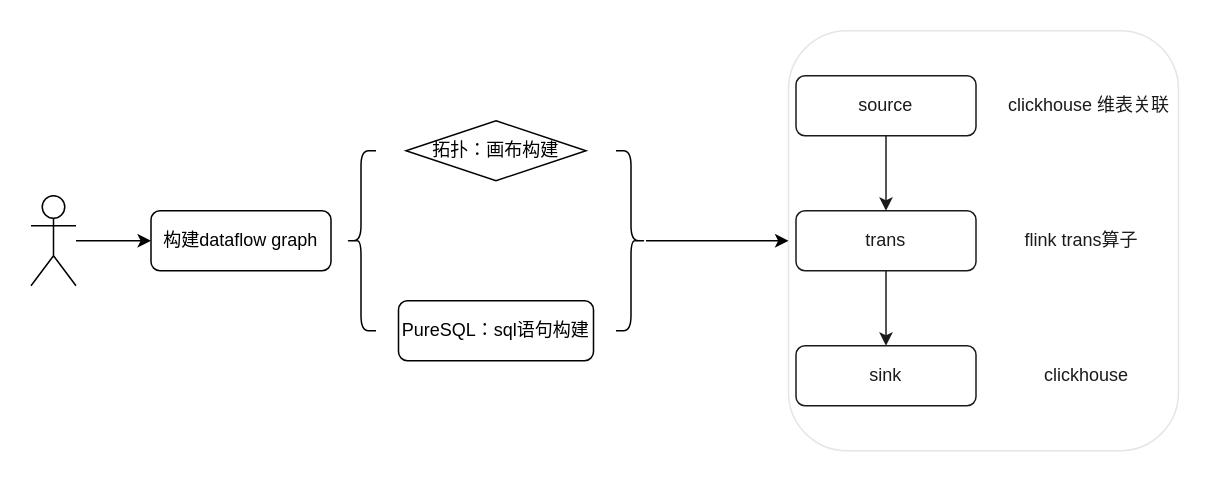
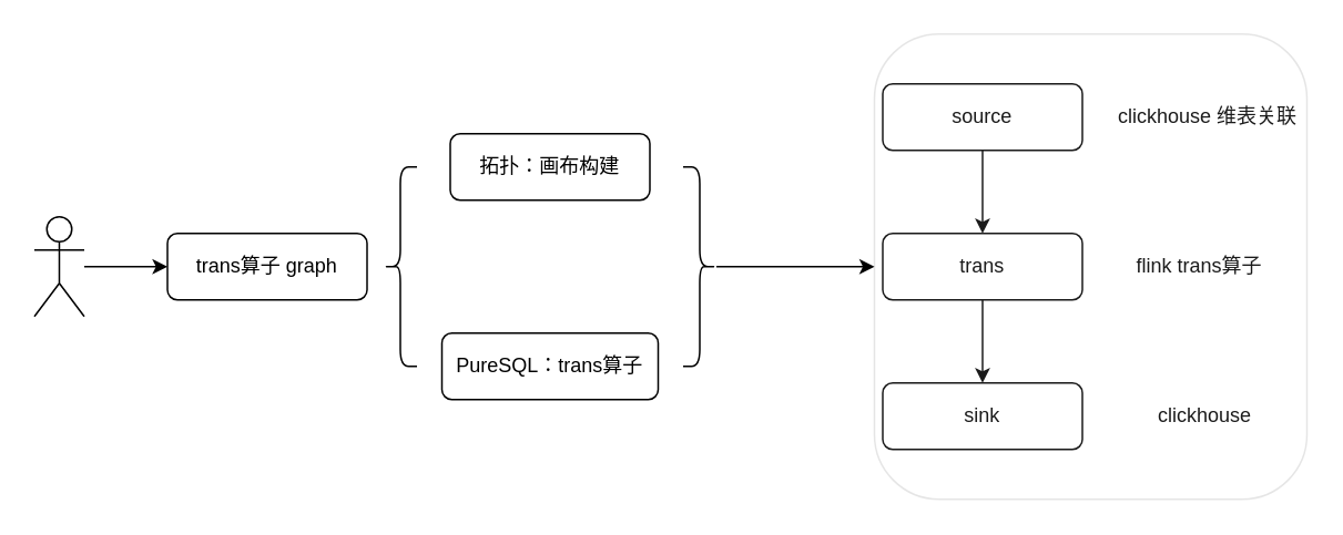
  <mxCell id="0" />
  <mxCell id="1" parent="0" />
  <mxCell id="2" value="" style="edgeStyle=orthogonalEdgeStyle;rounded=0;orthogonalLoop=1;jettySize=auto;html=1;" parent="1" source="3" target="6" edge="1"><mxGeometry relative="1" as="geometry" /></mxCell>
  <mxCell id="3" value="trans" style="rounded=1;whiteSpace=wrap;html=1;" parent="1" vertex="1"><mxGeometry x="530" y="140" width="120" height="40" as="geometry" /></mxCell>
  <mxCell id="4" value="" style="edgeStyle=orthogonalEdgeStyle;rounded=0;orthogonalLoop=1;jettySize=auto;html=1;" parent="1" source="5" target="3" edge="1"><mxGeometry relative="1" as="geometry" /></mxCell>
  <mxCell id="5" value="source" style="rounded=1;whiteSpace=wrap;html=1;" parent="1" vertex="1"><mxGeometry x="530" y="50" width="120" height="40" as="geometry" /></mxCell>
  <mxCell id="6" value="sink" style="rounded=1;whiteSpace=wrap;html=1;" parent="1" vertex="1"><mxGeometry x="530" y="230" width="120" height="40" as="geometry" /></mxCell>
  <mxCell id="7" value="clickhouse 维表关联" style="text;html=1;align=center;verticalAlign=middle;resizable=0;points=[];autosize=1;strokeColor=none;" parent="1" vertex="1"><mxGeometry x="665" y="60" width="120" height="20" as="geometry" /></mxCell>
  <mxCell id="8" value="clickhouse&amp;nbsp;" style="text;html=1;align=center;verticalAlign=middle;resizable=0;points=[];autosize=1;strokeColor=none;" parent="1" vertex="1"><mxGeometry x="690" y="240" width="70" height="20" as="geometry" /></mxCell>
  <mxCell id="9" value="flink trans算子" style="text;html=1;align=center;verticalAlign=middle;resizable=0;points=[];autosize=1;strokeColor=none;" parent="1" vertex="1"><mxGeometry x="675" y="150" width="90" height="20" as="geometry" /></mxCell>
- <mxCell id="10" value="构建dataflow graph" style="rounded=1;whiteSpace=wrap;html=1;" parent="1" vertex="1"><mxGeometry x="100" y="140" width="120" height="40" as="geometry" /></mxCell>
+ <mxCell id="10" value="trans算子 graph" style="rounded=1;whiteSpace=wrap;html=1;" parent="1" vertex="1"><mxGeometry x="100" y="140" width="120" height="40" as="geometry" /></mxCell>
  <mxCell id="11" value="" style="edgeStyle=orthogonalEdgeStyle;rounded=0;orthogonalLoop=1;jettySize=auto;html=1;" parent="1" source="12" target="10" edge="1"><mxGeometry relative="1" as="geometry" /></mxCell>
  <mxCell id="12" value="" style="shape=umlActor;verticalLabelPosition=bottom;verticalAlign=top;html=1;outlineConnect=0;" parent="1" vertex="1"><mxGeometry x="20" y="130" width="30" height="60" as="geometry" /></mxCell>
  <mxCell id="13" value="" style="shape=curlyBracket;whiteSpace=wrap;html=1;rounded=1;" parent="1" vertex="1"><mxGeometry x="230" y="100" width="20" height="120" as="geometry" /></mxCell>
- <mxCell id="14" value="拓扑：画布构建" style="rhombus;whiteSpace=wrap;html=1;" parent="1" vertex="1"><mxGeometry x="270" y="80" width="120" height="40" as="geometry" /></mxCell>
- <mxCell id="15" value="PureSQL：sql语句构建" style="rounded=1;whiteSpace=wrap;html=1;" parent="1" vertex="1"><mxGeometry x="265" y="200" width="130" height="40" as="geometry" /></mxCell>
+ <mxCell id="14" value="拓扑：画布构建" style="rounded=1;whiteSpace=wrap;html=1;" parent="1" vertex="1"><mxGeometry x="270" y="80" width="120" height="40" as="geometry" /></mxCell>
+ <mxCell id="15" value="PureSQL：trans算子" style="rounded=1;whiteSpace=wrap;html=1;" parent="1" vertex="1"><mxGeometry x="265" y="200" width="130" height="40" as="geometry" /></mxCell>
  <mxCell id="16" value="" style="edgeStyle=orthogonalEdgeStyle;rounded=0;orthogonalLoop=1;jettySize=auto;html=1;" parent="1" source="17" target="18" edge="1"><mxGeometry relative="1" as="geometry" /></mxCell>
  <mxCell id="17" value="" style="shape=curlyBracket;whiteSpace=wrap;html=1;rounded=1;flipH=1;" parent="1" vertex="1"><mxGeometry x="410" y="100" width="20" height="120" as="geometry" /></mxCell>
  <mxCell id="18" value="" style="rounded=1;whiteSpace=wrap;html=1;opacity=10;" parent="1" vertex="1"><mxGeometry x="525" y="20" width="260" height="280" as="geometry" /></mxCell>
